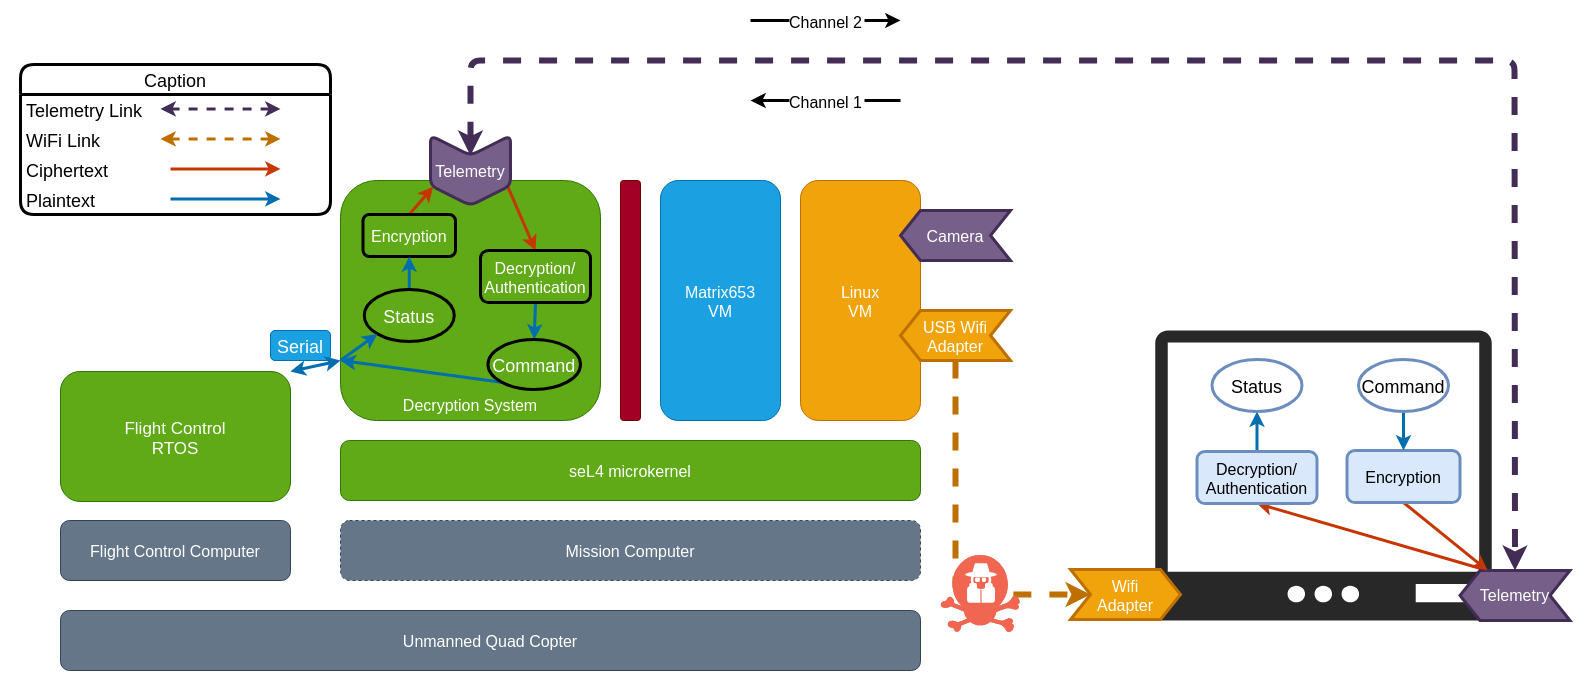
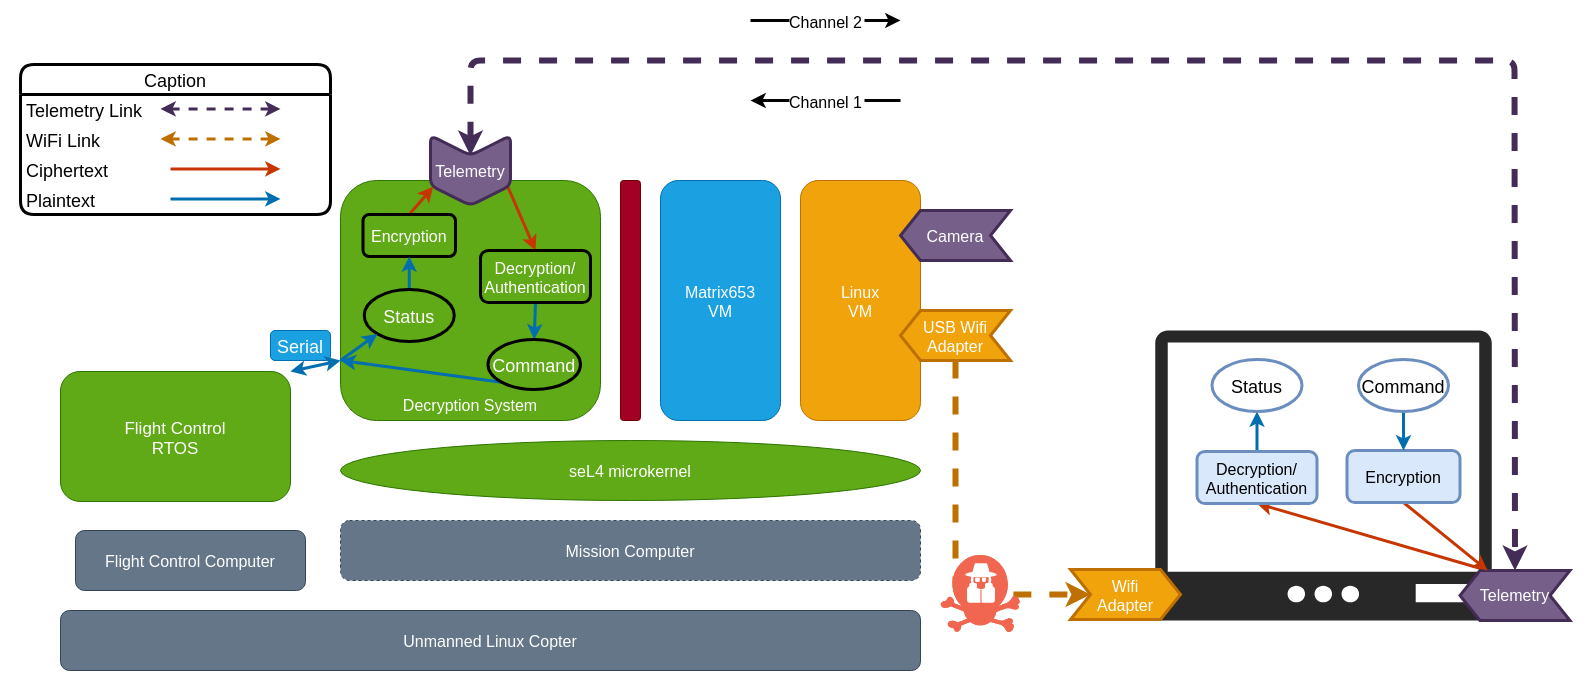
  <mxCell id="0" />
  <mxCell id="1" parent="0" />
  <mxCell id="2" value="" style="verticalLabelPosition=bottom;sketch=0;html=1;fillColor=#282828;strokeColor=none;verticalAlign=top;pointerEvents=1;align=center;shape=mxgraph.cisco_safe.iot_things_icons.icon28;" parent="1" vertex="1"><mxGeometry x="1117" y="330" width="413" height="290" as="geometry" /></mxCell>
  <mxCell id="3" value="Serial" style="text;strokeColor=#006EAF;fillColor=#1ba1e2;align=center;verticalAlign=middle;rounded=1;fontSize=18;fontColor=#ffffff;glass=0;" parent="1" vertex="1"><mxGeometry x="270" y="330" width="60" height="30" as="geometry" /></mxCell>
- <mxCell id="4" value="Flight Control Computer" style="rounded=1;fillColor=#647687;fontColor=#ffffff;strokeColor=#314354;fontSize=16;" parent="1" vertex="1"><mxGeometry x="60" y="520" width="230" height="60" as="geometry" /></mxCell>
+ <mxCell id="4" value="Flight Control Computer" style="rounded=1;fillColor=#647687;fontColor=#ffffff;strokeColor=#314354;fontSize=16;" parent="1" vertex="1"><mxGeometry x="75" y="530" width="230" height="60" as="geometry" /></mxCell>
  <mxCell id="5" value="Mission Computer" style="rounded=1;fillColor=#647687;fontColor=#ffffff;strokeColor=#314354;fontSize=16;dashed=1;" parent="1" vertex="1"><mxGeometry x="340" y="520" width="580" height="60" as="geometry" /></mxCell>
- <mxCell id="6" value="seL4 microkernel" style="rounded=1;fillColor=#60a917;fontColor=#ffffff;strokeColor=#2D7600;fontSize=16;" parent="1" vertex="1"><mxGeometry x="340" y="440" width="580" height="60" as="geometry" /></mxCell>
+ <mxCell id="6" value="seL4 microkernel" style="ellipse;fillColor=#60a917;fontColor=#ffffff;strokeColor=#2D7600;fontSize=16;" parent="1" vertex="1"><mxGeometry x="340" y="440" width="580" height="60" as="geometry" /></mxCell>
  <mxCell id="7" value="Flight Control&#10;RTOS" style="rounded=1;fillColor=#60a917;fontColor=#ffffff;strokeColor=#2D7600;fontSize=17;" parent="1" vertex="1"><mxGeometry x="60" y="371" width="230" height="130" as="geometry" /></mxCell>
  <mxCell id="8" value="" style="rounded=1;fillColor=#60a917;fontColor=#ffffff;strokeColor=#2D7600;" parent="1" vertex="1"><mxGeometry x="340" y="180" width="260" height="240" as="geometry" /></mxCell>
  <mxCell id="9" value="" style="rounded=1;fontSize=16;fillColor=#a20025;fontColor=#ffffff;strokeColor=#6F0000;" parent="1" vertex="1"><mxGeometry x="620" y="180" width="20" height="240" as="geometry" /></mxCell>
  <mxCell id="10" value="Linux&#10;VM" style="rounded=1;fillColor=#f0a30a;fontColor=#FFFFFF;strokeColor=#BD7000;fontSize=16;" parent="1" vertex="1"><mxGeometry x="800" y="180" width="120" height="240" as="geometry" /></mxCell>
  <mxCell id="11" value="Matrix653&#10;VM" style="rounded=1;fillColor=#1ba1e2;fontColor=#ffffff;strokeColor=#006EAF;fontSize=16;" parent="1" vertex="1"><mxGeometry x="660" y="180" width="120" height="240" as="geometry" /></mxCell>
  <mxCell id="12" value="" style="edgeStyle=none;exitX=0.75;exitY=0;exitDx=0;exitDy=0;entryX=0.5;entryY=0;entryDx=0;entryDy=0;strokeWidth=3;fontSize=18;fontColor=#FFFFFF;fillColor=#fa6800;strokeColor=#C73500;" parent="1" source="13" target="33" edge="1"><mxGeometry relative="1" as="geometry" /></mxCell>
  <mxCell id="13" value="" style="shape=step;perimeter=stepPerimeter;fixedSize=1;rounded=1;strokeColor=#432D57;strokeWidth=3;fontSize=16;fontColor=#ffffff;rotation=90;fillColor=#76608a;arcSize=14;" parent="1" vertex="1"><mxGeometry x="435" y="130" width="70" height="80" as="geometry" /></mxCell>
  <mxCell id="14" value="Telemetry" style="text;strokeColor=none;fillColor=none;align=center;verticalAlign=middle;rounded=0;strokeWidth=3;fontSize=16;fontColor=#FFFFFF;" parent="1" vertex="1"><mxGeometry x="440" y="155" width="60" height="30" as="geometry" /></mxCell>
  <mxCell id="15" value="" style="edgeStyle=none;exitX=0.75;exitY=1;exitDx=0;exitDy=0;entryX=0.5;entryY=1;entryDx=0;entryDy=0;strokeWidth=3;fontSize=18;fontColor=#000000;fillColor=#fa6800;strokeColor=#C73500;" parent="1" source="16" target="50" edge="1"><mxGeometry relative="1" as="geometry" /></mxCell>
  <mxCell id="16" value="" style="shape=step;perimeter=stepPerimeter;fixedSize=1;rounded=0;strokeColor=#432D57;strokeWidth=3;fontSize=16;fontColor=#ffffff;fillColor=#76608a;rotation=-180;" parent="1" vertex="1"><mxGeometry x="1459.5" y="570" width="110" height="50" as="geometry" /></mxCell>
  <mxCell id="17" value="Telemetry" style="text;strokeColor=none;fillColor=none;align=center;verticalAlign=middle;rounded=0;strokeWidth=3;fontSize=16;fontColor=#FFFFFF;" parent="1" vertex="1"><mxGeometry x="1484.5" y="579" width="60" height="30" as="geometry" /></mxCell>
  <mxCell id="18" value="" style="edgeStyle=none;exitX=0.5;exitY=1;exitDx=0;exitDy=0;entryX=0.75;entryY=1;entryDx=0;entryDy=0;strokeWidth=3;fontSize=18;fontColor=#000000;fillColor=#fa6800;strokeColor=#C73500;" parent="1" source="19" target="16" edge="1"><mxGeometry relative="1" as="geometry" /></mxCell>
  <mxCell id="19" value="Encryption" style="rounded=1;strokeColor=#6c8ebf;strokeWidth=3;fontSize=16;fillColor=#dae8fc;fontColor=#000000;" parent="1" vertex="1"><mxGeometry x="1346.5" y="450" width="113" height="52" as="geometry" /></mxCell>
  <mxCell id="20" value="" style="shape=step;perimeter=stepPerimeter;fixedSize=1;rounded=0;strokeColor=#432D57;strokeWidth=3;fontSize=16;fontColor=#ffffff;rotation=-180;fillColor=#76608a;" parent="1" vertex="1"><mxGeometry x="900" y="210" width="110" height="50" as="geometry" /></mxCell>
  <mxCell id="21" value="Camera" style="text;strokeColor=none;fillColor=none;align=center;verticalAlign=middle;rounded=0;strokeWidth=3;fontSize=16;fontColor=#FFFFFF;" parent="1" vertex="1"><mxGeometry x="925" y="220" width="60" height="30" as="geometry" /></mxCell>
  <mxCell id="22" value="" style="edgeStyle=none;exitX=0.5;exitY=0;exitDx=0;exitDy=0;entryX=0;entryY=0.5;entryDx=0;entryDy=0;strokeWidth=6;fontSize=16;fontColor=#FFFFFF;dashed=1;fillColor=#f0a30a;strokeColor=#BD7000;" parent="1" source="23" target="25" edge="1"><mxGeometry relative="1" as="geometry"><Array as="points"><mxPoint x="955" y="594" /></Array></mxGeometry></mxCell>
  <mxCell id="23" value="" style="shape=step;perimeter=stepPerimeter;fixedSize=1;rounded=0;strokeColor=#BD7000;strokeWidth=3;fontSize=16;fontColor=#000000;rotation=-180;fillColor=#f0a30a;" parent="1" vertex="1"><mxGeometry x="900" y="310" width="110" height="50" as="geometry" /></mxCell>
  <mxCell id="24" value="USB Wifi&#10;Adapter" style="text;strokeColor=none;fillColor=none;align=center;verticalAlign=middle;rounded=0;strokeWidth=3;fontSize=16;fontColor=#FFFFFF;" parent="1" vertex="1"><mxGeometry x="917.5" y="320" width="75" height="30" as="geometry" /></mxCell>
  <mxCell id="25" value="" style="shape=step;perimeter=stepPerimeter;fixedSize=1;rounded=0;strokeColor=#BD7000;strokeWidth=3;fontSize=16;fontColor=#000000;rotation=0;fillColor=#f0a30a;" parent="1" vertex="1"><mxGeometry x="1070" y="569" width="110" height="50" as="geometry" /></mxCell>
  <mxCell id="26" value="Wifi&#10;Adapter" style="text;strokeColor=none;fillColor=none;align=center;verticalAlign=middle;rounded=0;strokeWidth=3;fontSize=16;fontColor=#FFFFFF;" parent="1" vertex="1"><mxGeometry x="1095" y="579" width="60" height="30" as="geometry" /></mxCell>
- <mxCell id="27" value="Unmanned Quad Copter" style="rounded=1;fillColor=#647687;fontColor=#ffffff;strokeColor=#314354;fontSize=16;" parent="1" vertex="1"><mxGeometry x="60" y="610" width="860" height="60" as="geometry" /></mxCell>
+ <mxCell id="27" value="Unmanned Linux Copter" style="rounded=1;fillColor=#647687;fontColor=#ffffff;strokeColor=#314354;fontSize=16;" parent="1" vertex="1"><mxGeometry x="60" y="610" width="860" height="60" as="geometry" /></mxCell>
  <mxCell id="28" value="Decryption System" style="text;strokeColor=none;fillColor=none;align=center;verticalAlign=middle;rounded=0;labelBackgroundColor=none;strokeWidth=3;fontSize=16;fontColor=#FFFFFF;" parent="1" vertex="1"><mxGeometry x="360" y="389" width="220" height="30" as="geometry" /></mxCell>
  <mxCell id="29" value="" style="endArrow=classic;startArrow=classic;fontColor=#FFFFFF;strokeWidth=6;dashed=1;exitX=0.5;exitY=0;exitDx=0;exitDy=0;entryX=0.5;entryY=1;entryDx=0;entryDy=0;fillColor=#76608a;strokeColor=#432D57;" parent="1" source="14" target="16" edge="1"><mxGeometry width="50" height="50" relative="1" as="geometry"><mxPoint x="780" y="100" as="sourcePoint" /><mxPoint x="830" y="50" as="targetPoint" /><Array as="points"><mxPoint x="470" y="60" /><mxPoint x="1132" y="60" /><mxPoint x="1514" y="60" /></Array></mxGeometry></mxCell>
  <mxCell id="30" value="" style="edgeStyle=none;exitX=0.5;exitY=0;exitDx=0;exitDy=0;entryX=0.75;entryY=1;entryDx=0;entryDy=0;strokeWidth=3;fontSize=18;fontColor=#FFFFFF;fillColor=#fa6800;strokeColor=#C73500;" parent="1" source="31" target="13" edge="1"><mxGeometry relative="1" as="geometry" /></mxCell>
  <mxCell id="31" value="Encryption" style="rounded=1;fontSize=16;fillColor=#60a917;fontColor=#ffffff;strokeColor=#000000;strokeWidth=3;" parent="1" vertex="1"><mxGeometry x="362.5" y="214" width="92.5" height="42" as="geometry" /></mxCell>
  <mxCell id="32" value="" style="edgeStyle=none;exitX=0.5;exitY=1;exitDx=0;exitDy=0;entryX=0.5;entryY=0;entryDx=0;entryDy=0;strokeWidth=3;fontSize=18;fontColor=#FFFFFF;fillColor=#1ba1e2;strokeColor=#006EAF;" parent="1" source="33" target="36" edge="1"><mxGeometry relative="1" as="geometry" /></mxCell>
  <mxCell id="33" value="Decryption/&#10;Authentication" style="rounded=1;fontSize=16;fillColor=#60a917;fontColor=#ffffff;strokeColor=#000000;strokeWidth=3;" parent="1" vertex="1"><mxGeometry x="480" y="250" width="110" height="52" as="geometry" /></mxCell>
  <mxCell id="34" value="" style="endArrow=classic;startArrow=classic;strokeWidth=3;fontSize=18;fontColor=#FFFFFF;exitX=1;exitY=0;exitDx=0;exitDy=0;fillColor=#1ba1e2;strokeColor=#006EAF;" parent="1" source="7" edge="1"><mxGeometry width="50" height="50" relative="1" as="geometry"><mxPoint x="300" y="402" as="sourcePoint" /><mxPoint x="340" y="360" as="targetPoint" /></mxGeometry></mxCell>
  <mxCell id="35" value="" style="edgeStyle=none;exitX=0;exitY=1;exitDx=0;exitDy=0;entryX=0;entryY=0.75;entryDx=0;entryDy=0;strokeWidth=3;fontSize=18;fontColor=#FFFFFF;fillColor=#1ba1e2;strokeColor=#006EAF;" parent="1" source="36" target="8" edge="1"><mxGeometry relative="1" as="geometry" /></mxCell>
  <mxCell id="36" value="Command" style="ellipse;rounded=1;glass=0;fontSize=18;fontColor=#FFFFFF;fillColor=none;strokeWidth=3;strokeColor=#000000;" parent="1" vertex="1"><mxGeometry x="487.5" y="339" width="92.5" height="50" as="geometry" /></mxCell>
  <mxCell id="37" value="" style="edgeStyle=none;exitX=0.5;exitY=0;exitDx=0;exitDy=0;entryX=0.5;entryY=1;entryDx=0;entryDy=0;strokeWidth=3;fontSize=18;fontColor=#FFFFFF;fillColor=#1ba1e2;strokeColor=#006EAF;" parent="1" source="38" target="31" edge="1"><mxGeometry relative="1" as="geometry" /></mxCell>
  <mxCell id="38" value="Status" style="ellipse;rounded=1;glass=0;fontSize=18;fontColor=#FFFFFF;fillColor=none;strokeWidth=3;strokeColor=#000000;" parent="1" vertex="1"><mxGeometry x="363.75" y="289" width="90" height="52" as="geometry" /></mxCell>
  <mxCell id="39" value="" style="edgeStyle=none;exitX=0;exitY=0.75;exitDx=0;exitDy=0;entryX=0;entryY=1;entryDx=0;entryDy=0;strokeWidth=3;fontSize=18;fontColor=#FFFFFF;fillColor=#1ba1e2;strokeColor=#006EAF;" parent="1" source="8" target="38" edge="1"><mxGeometry relative="1" as="geometry" /></mxCell>
  <mxCell id="40" value="Caption" style="swimlane;fontStyle=0;childLayout=stackLayout;horizontal=1;startSize=30;horizontalStack=0;resizeParent=1;resizeParentMax=0;resizeLast=0;collapsible=1;marginBottom=0;rounded=1;glass=0;strokeColor=#000000;strokeWidth=3;fontSize=18;fontColor=#000000;fillColor=none;" parent="1" vertex="1"><mxGeometry x="20" y="64" width="310" height="150" as="geometry" /></mxCell>
  <mxCell id="41" value="Telemetry Link" style="text;strokeColor=none;fillColor=none;align=left;verticalAlign=middle;spacingLeft=4;spacingRight=4;overflow=hidden;points=[[0,0.5],[1,0.5]];portConstraint=eastwest;rotatable=0;rounded=1;glass=0;strokeWidth=3;fontSize=18;fontColor=#000000;" parent="40" vertex="1"><mxGeometry y="30" width="310" height="30" as="geometry" /></mxCell>
  <mxCell id="42" value="" style="endArrow=classic;startArrow=classic;strokeWidth=3;fontSize=18;fontColor=#FFFFFF;dashed=1;fillColor=#76608a;strokeColor=#432D57;" parent="40" edge="1"><mxGeometry width="50" height="50" relative="1" as="geometry"><mxPoint x="140" y="44.41" as="sourcePoint" /><mxPoint x="260" y="44.41" as="targetPoint" /></mxGeometry></mxCell>
  <mxCell id="43" value="WiFi Link" style="text;strokeColor=none;fillColor=none;align=left;verticalAlign=middle;spacingLeft=4;spacingRight=4;overflow=hidden;points=[[0,0.5],[1,0.5]];portConstraint=eastwest;rotatable=0;rounded=1;glass=0;strokeWidth=3;fontSize=18;fontColor=#000000;" parent="40" vertex="1"><mxGeometry y="60" width="310" height="30" as="geometry" /></mxCell>
  <mxCell id="44" value="" style="endArrow=classic;startArrow=classic;strokeWidth=3;fontSize=18;fontColor=#FFFFFF;dashed=1;fillColor=#f0a30a;strokeColor=#BD7000;" parent="40" edge="1"><mxGeometry width="50" height="50" relative="1" as="geometry"><mxPoint x="140" y="74.41" as="sourcePoint" /><mxPoint x="260" y="74.41" as="targetPoint" /></mxGeometry></mxCell>
  <mxCell id="45" value="Ciphertext" style="text;strokeColor=none;fillColor=none;align=left;verticalAlign=middle;spacingLeft=4;spacingRight=4;overflow=hidden;points=[[0,0.5],[1,0.5]];portConstraint=eastwest;rotatable=0;rounded=1;glass=0;strokeWidth=3;fontSize=18;fontColor=#000000;" parent="40" vertex="1"><mxGeometry y="90" width="310" height="30" as="geometry" /></mxCell>
  <mxCell id="46" value="Plaintext" style="text;strokeColor=none;fillColor=none;align=left;verticalAlign=middle;spacingLeft=4;spacingRight=4;overflow=hidden;points=[[0,0.5],[1,0.5]];portConstraint=eastwest;rotatable=0;rounded=1;glass=0;strokeWidth=3;fontSize=18;fontColor=#000000;" parent="40" vertex="1"><mxGeometry y="120" width="310" height="30" as="geometry" /></mxCell>
  <mxCell id="47" value="" style="endArrow=classic;strokeWidth=3;fontSize=18;fontColor=#FFFFFF;fillColor=#fa6800;strokeColor=#C73500;" parent="40" edge="1"><mxGeometry width="50" height="50" relative="1" as="geometry"><mxPoint x="150" y="104.41" as="sourcePoint" /><mxPoint x="260" y="104.41" as="targetPoint" /></mxGeometry></mxCell>
  <mxCell id="48" value="" style="endArrow=classic;strokeWidth=3;fontSize=18;fontColor=#FFFFFF;fillColor=#1ba1e2;strokeColor=#006EAF;" parent="40" edge="1"><mxGeometry width="50" height="50" relative="1" as="geometry"><mxPoint x="150" y="134.41" as="sourcePoint" /><mxPoint x="260" y="134.41" as="targetPoint" /></mxGeometry></mxCell>
  <mxCell id="49" value="" style="edgeStyle=none;exitX=0.5;exitY=0;exitDx=0;exitDy=0;entryX=0.5;entryY=1;entryDx=0;entryDy=0;strokeWidth=3;fontSize=18;fontColor=#000000;fillColor=#1ba1e2;strokeColor=#006EAF;" parent="1" source="50" target="51" edge="1"><mxGeometry relative="1" as="geometry" /></mxCell>
  <mxCell id="50" value="Decryption/&#10;Authentication" style="rounded=1;strokeColor=#6c8ebf;strokeWidth=3;fontSize=16;fillColor=#dae8fc;fontColor=#000000;" parent="1" vertex="1"><mxGeometry x="1196.5" y="451" width="120" height="52" as="geometry" /></mxCell>
  <mxCell id="51" value="Status" style="ellipse;rounded=1;glass=0;fontSize=18;fontColor=#000000;fillColor=none;strokeWidth=3;strokeColor=#6C8EBF;" parent="1" vertex="1"><mxGeometry x="1211.5" y="359" width="90" height="52" as="geometry" /></mxCell>
  <mxCell id="52" value="" style="edgeStyle=none;exitX=0.5;exitY=1;exitDx=0;exitDy=0;entryX=0.5;entryY=0;entryDx=0;entryDy=0;strokeWidth=3;fontSize=18;fontColor=#000000;fillColor=#1ba1e2;strokeColor=#006EAF;" parent="1" source="53" target="19" edge="1"><mxGeometry relative="1" as="geometry" /></mxCell>
  <mxCell id="53" value="Command" style="ellipse;rounded=1;glass=0;fontSize=18;fontColor=#000000;fillColor=none;strokeWidth=3;strokeColor=#6C8EBF;" parent="1" vertex="1"><mxGeometry x="1358" y="359" width="90" height="52" as="geometry" /></mxCell>
  <mxCell id="54" value="" style="endArrow=classic;strokeWidth=3;" parent="1" edge="1"><mxGeometry relative="1" as="geometry"><mxPoint x="750" y="20" as="sourcePoint" /><mxPoint x="900" y="20" as="targetPoint" /></mxGeometry></mxCell>
  <mxCell id="55" value="Channel 2" style="edgeLabel;resizable=0;align=center;verticalAlign=middle;fontSize=16;" parent="54" connectable="0" vertex="1"><mxGeometry relative="1" as="geometry" /></mxCell>
  <mxCell id="56" value="" style="endArrow=classic;strokeWidth=3;" parent="1" edge="1"><mxGeometry relative="1" as="geometry"><mxPoint x="900" y="100" as="sourcePoint" /><mxPoint x="750" y="100" as="targetPoint" /></mxGeometry></mxCell>
  <mxCell id="57" value="Channel 1" style="edgeLabel;resizable=0;align=center;verticalAlign=middle;fontSize=16;" parent="56" connectable="0" vertex="1"><mxGeometry relative="1" as="geometry" /></mxCell>
  <mxCell id="58" value="" style="verticalLabelPosition=bottom;sketch=0;html=1;fillColor=#F06650;strokeColor=#ffffff;verticalAlign=top;align=center;points=[];pointerEvents=1;shape=mxgraph.cisco_safe.compositeIcon;bgIcon=threat5;resIcon=mxgraph.cisco_safe.threat.threat_e3;" parent="1" vertex="1"><mxGeometry x="940" y="554.5" width="80" height="79" as="geometry" /></mxCell>
